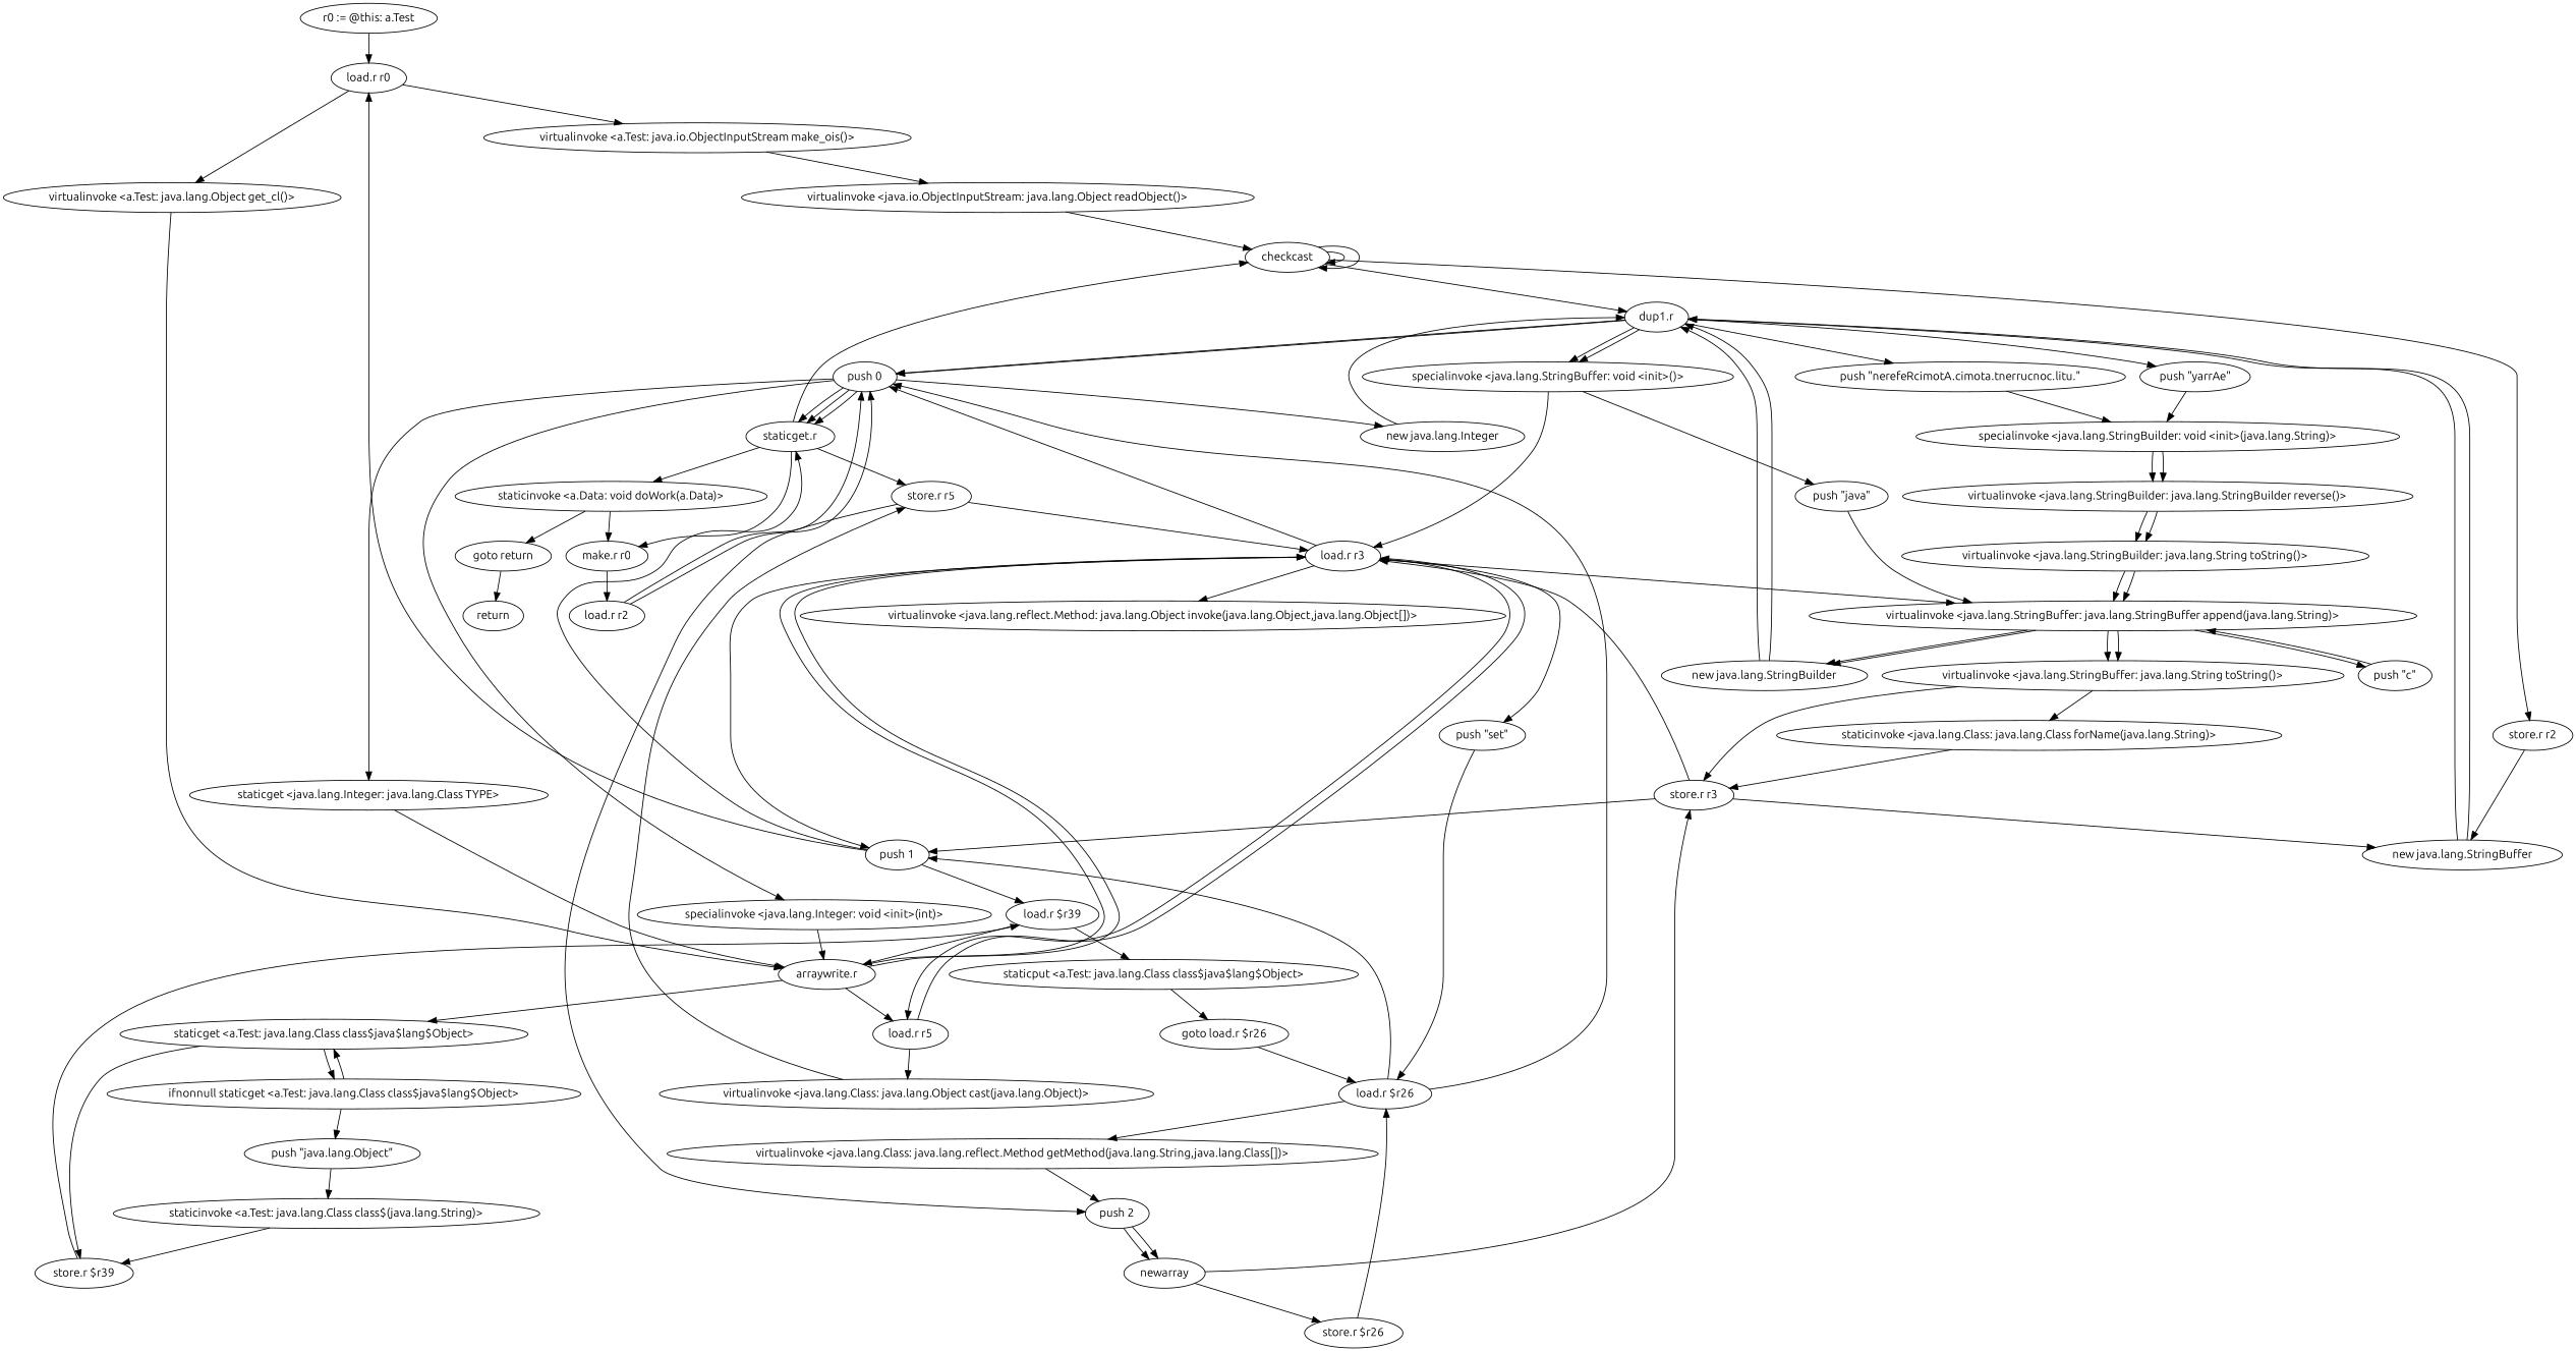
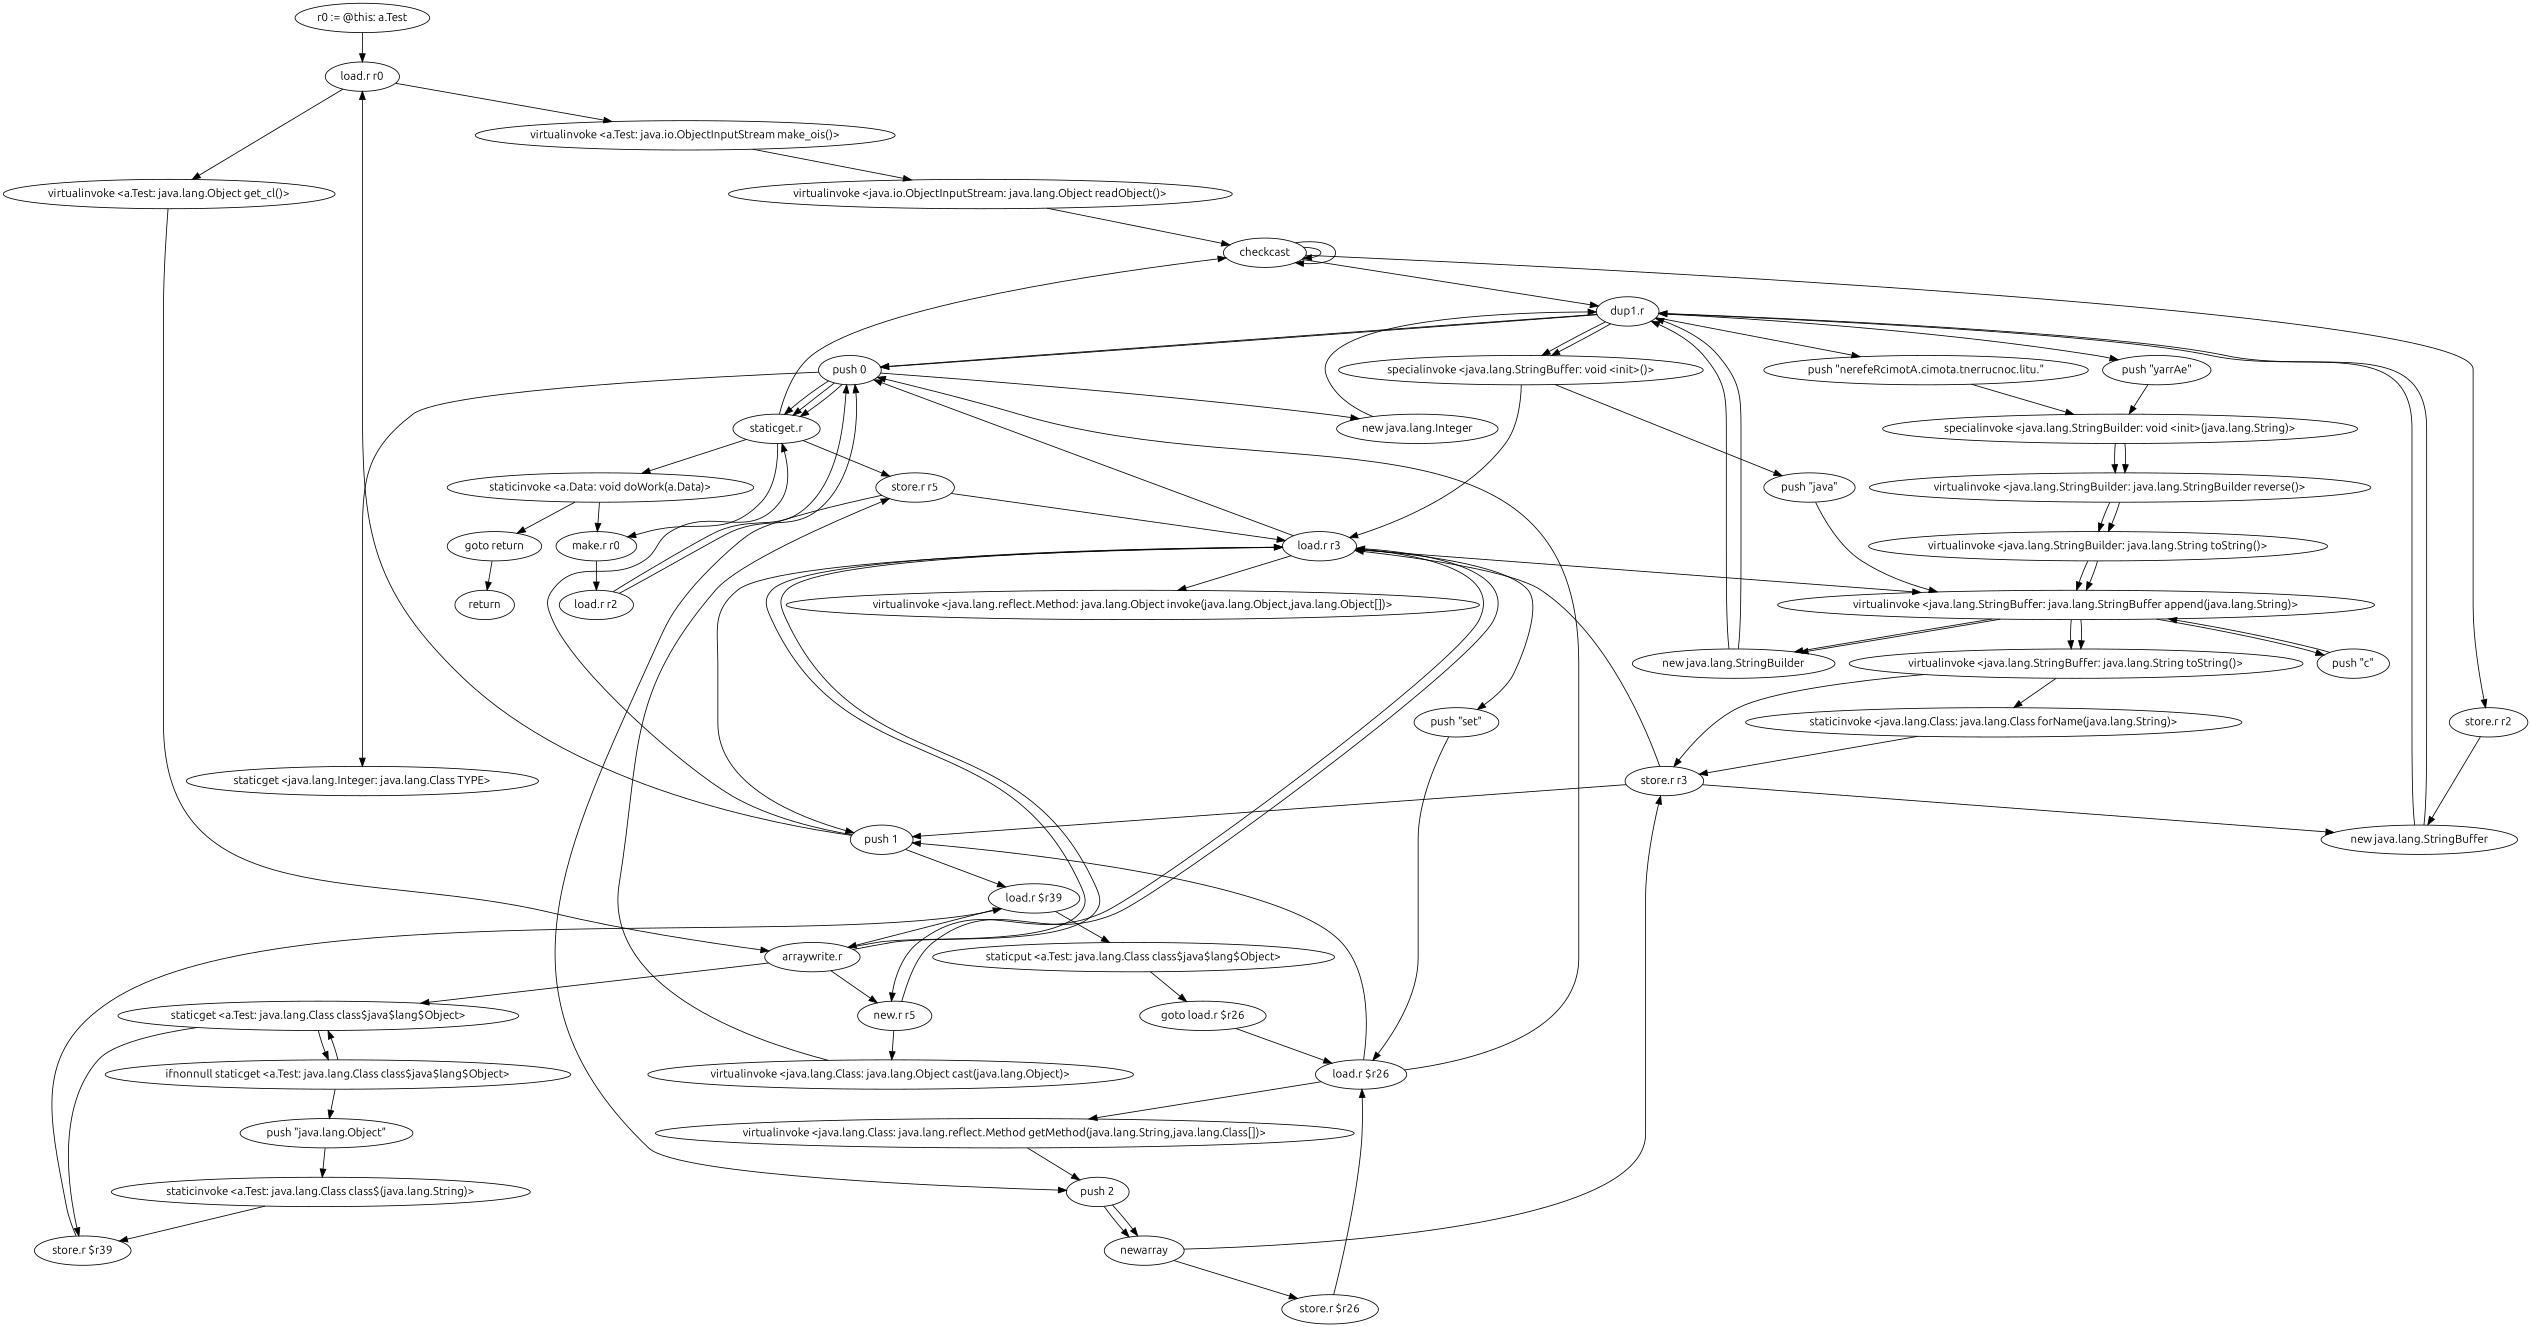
  digraph {
    fontname=Ubuntu
    node [fontname=Ubuntu]
    edge [fontname=Ubuntu]
    "r0 := @this: a.Test"
    "load.r r0"
    "virtualinvoke <a.Test: java.io.ObjectInputStream make_ois()>"
    "virtualinvoke <a.Test: java.lang.Object get_cl()>"
    "virtualinvoke <java.io.ObjectInputStream: java.lang.Object readObject()>"
    "arraywrite.r"
    checkcast
    "dup1.r"
    "store.r r2"
    "push 0"
    "specialinvoke <java.lang.StringBuffer: void <init>()>"
    "push \"nerefeRcimotA.cimota.tnerrucnoc.litu.\""
    "push \"yarrAe\""
    "new java.lang.StringBuffer"
    n15 [label="staticget.r"]
    "staticget <java.lang.Integer: java.lang.Class TYPE>"
    "new java.lang.Integer"
-   "specialinvoke <java.lang.Integer: void <init>(int)>"
    "push \"java\""
    "load.r r3"
    "specialinvoke <java.lang.StringBuilder: void <init>(java.lang.String)>"
    "store.r r5"
    n23 [label="make.r r0"]
    "staticinvoke <a.Data: void doWork(a.Data)>"
    "push 2"
    "load.r r2"
    "goto return"
    "virtualinvoke <java.lang.StringBuffer: java.lang.StringBuffer append(java.lang.String)>"
    "push 1"
-   "load.r r5"
+   "load.r r5" [label="new.r r5"]
    "push \"set\""
    "virtualinvoke <java.lang.reflect.Method: java.lang.Object invoke(java.lang.Object,java.lang.Object[])>"
    "new java.lang.StringBuilder"
    "push \"c\""
    "virtualinvoke <java.lang.StringBuffer: java.lang.String toString()>"
    "store.r r3"
    "staticinvoke <java.lang.Class: java.lang.Class forName(java.lang.String)>"
    "virtualinvoke <java.lang.StringBuilder: java.lang.StringBuilder reverse()>"
    "virtualinvoke <java.lang.StringBuilder: java.lang.String toString()>"
    "load.r $r39"
    "virtualinvoke <java.lang.Class: java.lang.Object cast(java.lang.Object)>"
    "load.r $r26"
    "staticput <a.Test: java.lang.Class class$java$lang$Object>"
    newarray
    "store.r $r26"
    "virtualinvoke <java.lang.Class: java.lang.reflect.Method getMethod(java.lang.String,java.lang.Class[])>"
    "staticget <a.Test: java.lang.Class class$java$lang$Object>"
    "ifnonnull staticget <a.Test: java.lang.Class class$java$lang$Object>"
    "store.r $r39"
    "push \"java.lang.Object\""
    "staticinvoke <a.Test: java.lang.Class class$(java.lang.String)>"
    "goto load.r $r26"
    return
    "r0 := @this: a.Test" -> "load.r r0"
    "load.r r0" -> "virtualinvoke <a.Test: java.io.ObjectInputStream make_ois()>"
    "load.r r0" -> "virtualinvoke <a.Test: java.lang.Object get_cl()>"
    "virtualinvoke <a.Test: java.io.ObjectInputStream make_ois()>" -> "virtualinvoke <java.io.ObjectInputStream: java.lang.Object readObject()>"
    "virtualinvoke <a.Test: java.lang.Object get_cl()>" -> "arraywrite.r"
    "virtualinvoke <java.io.ObjectInputStream: java.lang.Object readObject()>" -> checkcast
    "arraywrite.r" -> "load.r r3"
    "arraywrite.r" -> "load.r r3"
    "arraywrite.r" -> "load.r r5"
    "arraywrite.r" -> "staticget <a.Test: java.lang.Class class$java$lang$Object>"
    checkcast -> checkcast
    checkcast -> checkcast
    checkcast -> "dup1.r"
    checkcast -> "store.r r2"
    "dup1.r" -> "push 0"
    "dup1.r" -> "push 0"
    "dup1.r" -> "specialinvoke <java.lang.StringBuffer: void <init>()>"
    "dup1.r" -> "specialinvoke <java.lang.StringBuffer: void <init>()>"
    "dup1.r" -> "push \"nerefeRcimotA.cimota.tnerrucnoc.litu.\""
    "dup1.r" -> "push \"yarrAe\""
    "store.r r2" -> "new java.lang.StringBuffer"
    "push 0" -> n15
    "push 0" -> n15
    "push 0" -> n15
    "push 0" -> "staticget <java.lang.Integer: java.lang.Class TYPE>"
    "push 0" -> "new java.lang.Integer"
-   "push 0" -> "specialinvoke <java.lang.Integer: void <init>(int)>"
    "specialinvoke <java.lang.StringBuffer: void <init>()>" -> "push \"java\""
    "specialinvoke <java.lang.StringBuffer: void <init>()>" -> "load.r r3"
    "push \"nerefeRcimotA.cimota.tnerrucnoc.litu.\"" -> "specialinvoke <java.lang.StringBuilder: void <init>(java.lang.String)>"
    "push \"yarrAe\"" -> "specialinvoke <java.lang.StringBuilder: void <init>(java.lang.String)>"
    "new java.lang.StringBuffer" -> "dup1.r"
    "new java.lang.StringBuffer" -> "dup1.r"
    n15 -> checkcast
    n15 -> "store.r r5"
    n15 -> n23
    n15 -> "staticinvoke <a.Data: void doWork(a.Data)>"
-   "staticget <java.lang.Integer: java.lang.Class TYPE>" -> "arraywrite.r"
    "new java.lang.Integer" -> "dup1.r"
-   "specialinvoke <java.lang.Integer: void <init>(int)>" -> "arraywrite.r"
    "push \"java\"" -> "virtualinvoke <java.lang.StringBuffer: java.lang.StringBuffer append(java.lang.String)>"
    "load.r r3" -> "push 0"
    "load.r r3" -> "virtualinvoke <java.lang.StringBuffer: java.lang.StringBuffer append(java.lang.String)>"
    "load.r r3" -> "push 1"
    "load.r r3" -> "load.r r5"
    "load.r r3" -> "push \"set\""
    "load.r r3" -> "virtualinvoke <java.lang.reflect.Method: java.lang.Object invoke(java.lang.Object,java.lang.Object[])>"
    "specialinvoke <java.lang.StringBuilder: void <init>(java.lang.String)>" -> "virtualinvoke <java.lang.StringBuilder: java.lang.StringBuilder reverse()>"
    "specialinvoke <java.lang.StringBuilder: void <init>(java.lang.String)>" -> "virtualinvoke <java.lang.StringBuilder: java.lang.StringBuilder reverse()>"
    "store.r r5" -> "load.r r3"
    "store.r r5" -> "push 2"
    n23 -> "load.r r2"
    "staticinvoke <a.Data: void doWork(a.Data)>" -> n23
    "staticinvoke <a.Data: void doWork(a.Data)>" -> "goto return"
    "push 2" -> newarray
    "push 2" -> newarray
    "load.r r2" -> "push 0"
    "load.r r2" -> "push 0"
    "goto return" -> return
    "virtualinvoke <java.lang.StringBuffer: java.lang.StringBuffer append(java.lang.String)>" -> "new java.lang.StringBuilder"
    "virtualinvoke <java.lang.StringBuffer: java.lang.StringBuffer append(java.lang.String)>" -> "new java.lang.StringBuilder"
    "virtualinvoke <java.lang.StringBuffer: java.lang.StringBuffer append(java.lang.String)>" -> "push \"c\""
    "virtualinvoke <java.lang.StringBuffer: java.lang.StringBuffer append(java.lang.String)>" -> "virtualinvoke <java.lang.StringBuffer: java.lang.String toString()>"
    "virtualinvoke <java.lang.StringBuffer: java.lang.StringBuffer append(java.lang.String)>" -> "virtualinvoke <java.lang.StringBuffer: java.lang.String toString()>"
    "push 1" -> "load.r r0"
    "push 1" -> n15
    "push 1" -> "load.r $r39"
    "load.r r5" -> "load.r r3"
    "load.r r5" -> "virtualinvoke <java.lang.Class: java.lang.Object cast(java.lang.Object)>"
    "push \"set\"" -> "load.r $r26"
    "new java.lang.StringBuilder" -> "dup1.r"
    "new java.lang.StringBuilder" -> "dup1.r"
    "push \"c\"" -> "virtualinvoke <java.lang.StringBuffer: java.lang.StringBuffer append(java.lang.String)>"
    "virtualinvoke <java.lang.StringBuffer: java.lang.String toString()>" -> "store.r r3"
    "virtualinvoke <java.lang.StringBuffer: java.lang.String toString()>" -> "staticinvoke <java.lang.Class: java.lang.Class forName(java.lang.String)>"
    "store.r r3" -> "new java.lang.StringBuffer"
    "store.r r3" -> "load.r r3"
    "store.r r3" -> "push 1"
    "staticinvoke <java.lang.Class: java.lang.Class forName(java.lang.String)>" -> "store.r r3"
    "virtualinvoke <java.lang.StringBuilder: java.lang.StringBuilder reverse()>" -> "virtualinvoke <java.lang.StringBuilder: java.lang.String toString()>"
    "virtualinvoke <java.lang.StringBuilder: java.lang.StringBuilder reverse()>" -> "virtualinvoke <java.lang.StringBuilder: java.lang.String toString()>"
    "virtualinvoke <java.lang.StringBuilder: java.lang.String toString()>" -> "virtualinvoke <java.lang.StringBuffer: java.lang.StringBuffer append(java.lang.String)>"
    "virtualinvoke <java.lang.StringBuilder: java.lang.String toString()>" -> "virtualinvoke <java.lang.StringBuffer: java.lang.StringBuffer append(java.lang.String)>"
    "load.r $r39" -> "arraywrite.r"
    "load.r $r39" -> "staticput <a.Test: java.lang.Class class$java$lang$Object>"
    "virtualinvoke <java.lang.Class: java.lang.Object cast(java.lang.Object)>" -> "store.r r5"
    "load.r $r26" -> "push 0"
    "load.r $r26" -> "push 1"
    "load.r $r26" -> "virtualinvoke <java.lang.Class: java.lang.reflect.Method getMethod(java.lang.String,java.lang.Class[])>"
    "staticput <a.Test: java.lang.Class class$java$lang$Object>" -> "goto load.r $r26"
    newarray -> "store.r r3"
    newarray -> "store.r $r26"
    "store.r $r26" -> "load.r $r26"
    "virtualinvoke <java.lang.Class: java.lang.reflect.Method getMethod(java.lang.String,java.lang.Class[])>" -> "push 2"
    "staticget <a.Test: java.lang.Class class$java$lang$Object>" -> "ifnonnull staticget <a.Test: java.lang.Class class$java$lang$Object>"
    "staticget <a.Test: java.lang.Class class$java$lang$Object>" -> "store.r $r39"
    "ifnonnull staticget <a.Test: java.lang.Class class$java$lang$Object>" -> "staticget <a.Test: java.lang.Class class$java$lang$Object>"
    "ifnonnull staticget <a.Test: java.lang.Class class$java$lang$Object>" -> "push \"java.lang.Object\""
    "store.r $r39" -> "load.r $r39"
    "push \"java.lang.Object\"" -> "staticinvoke <a.Test: java.lang.Class class$(java.lang.String)>"
    "staticinvoke <a.Test: java.lang.Class class$(java.lang.String)>" -> "store.r $r39"
    "goto load.r $r26" -> "load.r $r26"
  }
